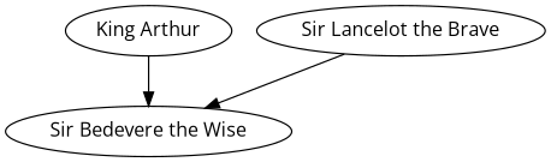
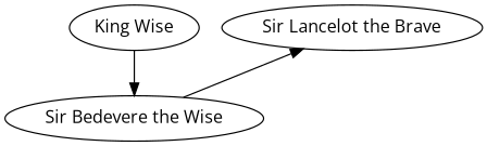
  digraph {
    fontname="Open Sans"
    node [fontname="Open Sans"]
    edge [fontname="Open Sans"]
-   n1 [label="King Arthur"]
+   n1 [label="King Wise"]
    n2 [label="Sir Bedevere the Wise"]
    n3 [label="Sir Lancelot the Brave"]
    n1 -> n2
-   n3 -> n2 [constraint=false]
+   n2 -> n3 [constraint=false]
  }
